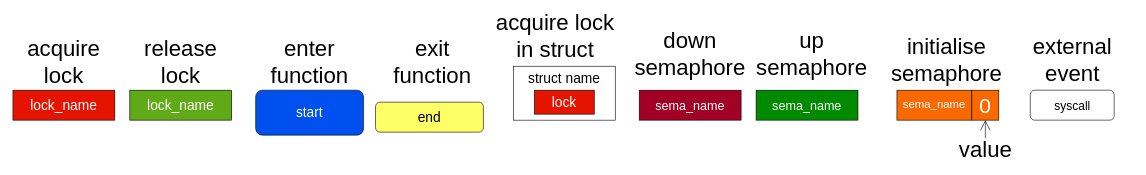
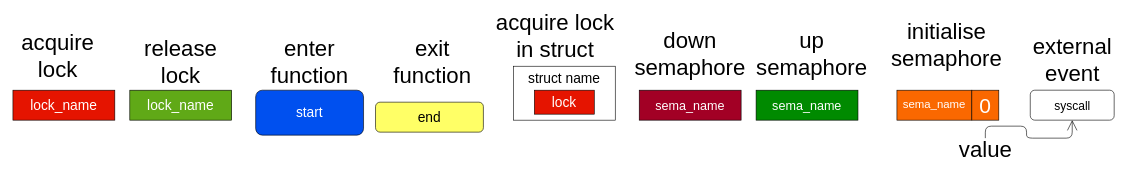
  <mxCell id="0" />
  <mxCell id="1" parent="0" />
  <mxCell id="2" value="sema_name" style="rounded=0;whiteSpace=wrap;html=1;fontSize=19;verticalAlign=middle;fillColor=#fa6800;fontColor=#ffffff;" vertex="1" parent="1"><mxGeometry x="1495" y="150" width="125" height="50" as="geometry" /></mxCell>
  <mxCell id="3" value="0" style="rounded=0;whiteSpace=wrap;html=1;fontSize=35;verticalAlign=middle;fillColor=#fa6800;fontColor=#ffffff;" vertex="1" parent="1"><mxGeometry x="1620" y="150" width="45" height="50" as="geometry" /></mxCell>
  <mxCell id="4" value="lock_name" style="rounded=0;whiteSpace=wrap;html=1;fontSize=23;fillColor=#e51400;fontColor=#ffffff;" vertex="1" parent="1"><mxGeometry x="20" y="150" width="170" height="50" as="geometry" /></mxCell>
  <mxCell id="5" value="lock_name" style="rounded=0;whiteSpace=wrap;html=1;fontSize=23;fillColor=#60a917;fontColor=#ffffff;" vertex="1" parent="1"><mxGeometry x="215" y="150" width="170" height="50" as="geometry" /></mxCell>
  <mxCell id="6" value="start" style="rounded=1;whiteSpace=wrap;html=1;fontSize=23;fillColor=#0050ef;fontColor=#ffffff;" vertex="1" parent="1"><mxGeometry x="425" y="150" width="180" height="75" as="geometry" /></mxCell>
  <mxCell id="7" value="end" style="rounded=1;whiteSpace=wrap;html=1;fontSize=23;fillColor=#FFFF66;" vertex="1" parent="1"><mxGeometry x="625" y="170" width="180" height="50" as="geometry" /></mxCell>
  <mxCell id="8" value="sema_name" style="rounded=0;whiteSpace=wrap;html=1;fontSize=21;fillColor=#a20025;fontColor=#ffffff;" vertex="1" parent="1"><mxGeometry x="1065" y="150" width="170" height="50" as="geometry" /></mxCell>
  <mxCell id="9" value="sema_name" style="rounded=0;whiteSpace=wrap;html=1;fontSize=21;fillColor=#008a00;fontColor=#ffffff;" vertex="1" parent="1"><mxGeometry x="1260" y="150" width="170" height="50" as="geometry" /></mxCell>
  <mxCell id="10" value="" style="group" vertex="1" connectable="0" parent="1"><mxGeometry x="855" y="110" width="170" height="90" as="geometry" /></mxCell>
  <mxCell id="11" value="struct name" style="rounded=0;whiteSpace=wrap;html=1;fontSize=23;verticalAlign=top;" vertex="1" parent="10"><mxGeometry width="170" height="90" as="geometry" /></mxCell>
  <mxCell id="12" value="lock" style="rounded=0;whiteSpace=wrap;html=1;fontSize=23;verticalAlign=middle;fillColor=#e51400;fontColor=#ffffff;" vertex="1" parent="10"><mxGeometry x="35" y="40" width="100" height="40" as="geometry" /></mxCell>
  <mxCell id="13" value="syscall" style="rounded=1;whiteSpace=wrap;html=1;fontSize=20;" vertex="1" parent="1"><mxGeometry x="1717.5" y="150" width="140" height="50" as="geometry" /></mxCell>
- <mxCell id="14" value="acquire lock" style="text;html=1;strokeColor=none;fillColor=none;align=center;verticalAlign=middle;whiteSpace=wrap;rounded=0;fontSize=37;fontColor=#000000;" vertex="1" parent="1"><mxGeometry x="50" y="62.5" width="110" height="80" as="geometry" /></mxCell>
+ <mxCell id="14" value="acquire lock" style="text;html=1;strokeColor=none;fillColor=none;align=center;verticalAlign=middle;whiteSpace=wrap;rounded=0;fontSize=37;fontColor=#000000;" vertex="1" parent="1"><mxGeometry x="40" y="52.5" width="110" height="80" as="geometry" /></mxCell>
  <mxCell id="15" value="release&lt;br&gt;lock" style="text;html=1;strokeColor=none;fillColor=none;align=center;verticalAlign=middle;whiteSpace=wrap;rounded=0;fontSize=37;fontColor=#000000;" vertex="1" parent="1"><mxGeometry x="245" y="62.5" width="110" height="80" as="geometry" /></mxCell>
  <mxCell id="16" value="enter&lt;br&gt;function" style="text;html=1;strokeColor=none;fillColor=none;align=center;verticalAlign=middle;whiteSpace=wrap;rounded=0;fontSize=37;fontColor=#000000;" vertex="1" parent="1"><mxGeometry x="460" y="62.5" width="110" height="80" as="geometry" /></mxCell>
  <mxCell id="17" value="exit&lt;br&gt;function" style="text;html=1;strokeColor=none;fillColor=none;align=center;verticalAlign=middle;whiteSpace=wrap;rounded=0;fontSize=37;fontColor=#000000;" vertex="1" parent="1"><mxGeometry x="665" y="62.5" width="110" height="80" as="geometry" /></mxCell>
  <mxCell id="18" value="acquire lock in struct" style="text;html=1;strokeColor=none;fillColor=none;align=center;verticalAlign=middle;whiteSpace=wrap;rounded=0;fontSize=37;fontColor=#000000;" vertex="1" parent="1"><mxGeometry x="825" y="20" width="200" height="80" as="geometry" /></mxCell>
  <mxCell id="19" value="down&lt;br&gt;semaphore" style="text;html=1;strokeColor=none;fillColor=none;align=center;verticalAlign=middle;whiteSpace=wrap;rounded=0;fontSize=37;fontColor=#000000;" vertex="1" parent="1"><mxGeometry x="1050" y="50" width="200" height="80" as="geometry" /></mxCell>
  <mxCell id="20" value="up&lt;br&gt;semaphore" style="text;html=1;strokeColor=none;fillColor=none;align=center;verticalAlign=middle;whiteSpace=wrap;rounded=0;fontSize=37;fontColor=#000000;" vertex="1" parent="1"><mxGeometry x="1252.5" y="50" width="200" height="80" as="geometry" /></mxCell>
  <mxCell id="21" value="external&lt;br&gt;event" style="text;html=1;strokeColor=none;fillColor=none;align=center;verticalAlign=middle;whiteSpace=wrap;rounded=0;fontSize=37;fontColor=#000000;" vertex="1" parent="1"><mxGeometry x="1687.5" y="60" width="200" height="80" as="geometry" /></mxCell>
- <mxCell id="22" value="initialise semaphore" style="text;html=1;strokeColor=none;fillColor=none;align=center;verticalAlign=middle;whiteSpace=wrap;rounded=0;fontSize=37;fontColor=#000000;" vertex="1" parent="1"><mxGeometry x="1477.5" y="60" width="200" height="80" as="geometry" /></mxCell>
- <mxCell id="23" style="edgeStyle=orthogonalEdgeStyle;rounded=1;jumpStyle=arc;jumpSize=15;orthogonalLoop=1;jettySize=auto;html=1;exitX=0.5;exitY=0;exitDx=0;exitDy=0;entryX=0.5;entryY=1;entryDx=0;entryDy=0;endArrow=open;endFill=0;endSize=15;fontSize=35;fontColor=#000000;" edge="1" parent="1" source="24" target="3"><mxGeometry relative="1" as="geometry" /></mxCell>
+ <mxCell id="22" value="initialise semaphore" style="text;html=1;strokeColor=none;fillColor=none;align=center;verticalAlign=middle;whiteSpace=wrap;rounded=0;fontSize=37;fontColor=#000000;" vertex="1" parent="1"><mxGeometry x="1477.5" y="35" width="200" height="80" as="geometry" /></mxCell>
+ <mxCell id="23" style="edgeStyle=orthogonalEdgeStyle;rounded=1;jumpStyle=arc;jumpSize=15;orthogonalLoop=1;jettySize=auto;html=1;exitX=0.5;exitY=0;exitDx=0;exitDy=0;endArrow=open;endFill=0;endSize=15;fontSize=35;fontColor=#000000;" edge="1" parent="1" source="24" target="13"><mxGeometry relative="1" as="geometry" /></mxCell>
  <mxCell id="24" value="value" style="text;html=1;strokeColor=none;fillColor=none;align=center;verticalAlign=middle;whiteSpace=wrap;rounded=0;fontSize=37;fontColor=#000000;" vertex="1" parent="1"><mxGeometry x="1593.75" y="230" width="97.5" height="40" as="geometry" /></mxCell>
